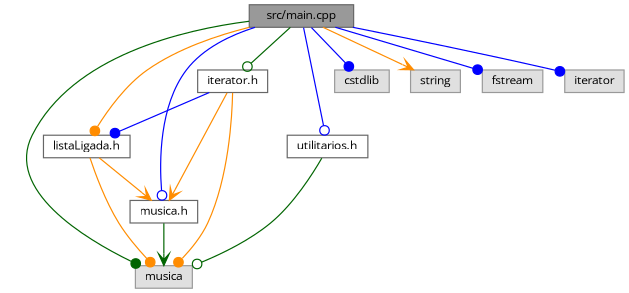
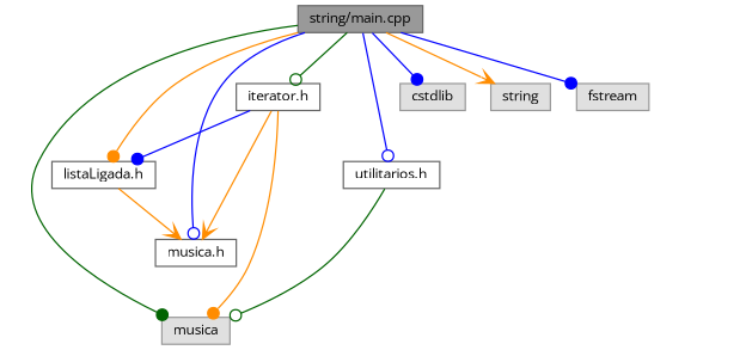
  digraph {
    fontname="Open Sans"
    node [color=grey60 fillcolor="#E0E0E0" fontname="Open Sans" fontsize=10 shape=box style=filled]
    edge [arrowhead=dot color=blue fontname="Open Sans" fontsize=10 labelfontname=Helvetica labelfontsize=10 style=solid]
-   n1 [color=gray40 fillcolor=grey60 fontcolor=black height=0.2 label="src/main.cpp" width=0.4]
+   n1 [color=gray40 fillcolor=grey60 fontcolor=black height=0.2 label="string/main.cpp" width=0.4]
    n2 [height=0.2 label=musica width=0.4]
    n3 [height=0.2 label=cstdlib width=0.4]
    n4 [height=0.2 label=string width=0.4]
    n5 [height=0.2 label=fstream width=0.4]
-   n6 [height=0.2 label=iterator width=0.4]
    n7 [color=grey40 fillcolor=white height=0.2 label="musica.h" width=0.4]
    n8 [color=grey40 fillcolor=white height=0.2 label="listaLigada.h" width=0.4]
    n9 [color=grey40 fillcolor=white height=0.2 label="utilitarios.h" width=0.4]
    n10 [color=grey40 fillcolor=white height=0.2 label="iterator.h" width=0.4]
    n1 -> n2 [color=darkgreen]
    n1 -> n3
    n1 -> n4 [arrowhead=vee color=darkorange]
    n1 -> n5
-   n1 -> n6
    n1 -> n7 [arrowhead=odot]
    n1 -> n8 [color=darkorange]
    n1 -> n9 [arrowhead=odot]
    n1 -> n10 [arrowhead=odot color=darkgreen]
-   n7 -> n2 [arrowhead=vee color=darkgreen]
-   n8 -> n2 [color=darkorange]
    n8 -> n7 [arrowhead=vee color=darkorange]
    n9 -> n2 [arrowhead=odot color=darkgreen]
    n10 -> n2 [color=darkorange]
    n10 -> n7 [arrowhead=vee color=darkorange]
    n10 -> n8
  }
